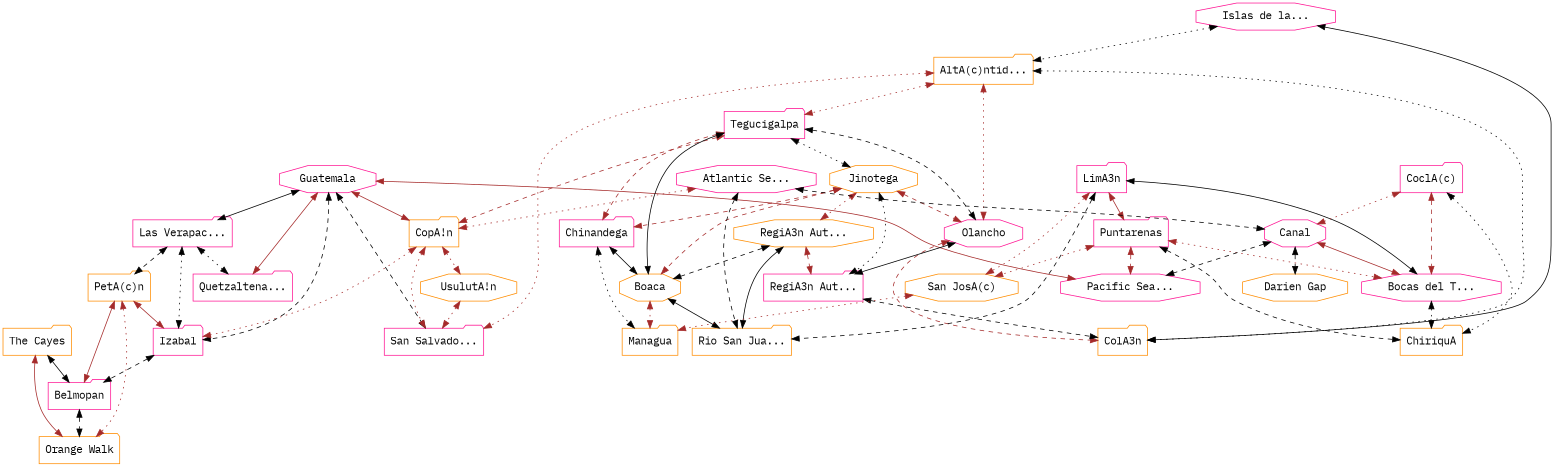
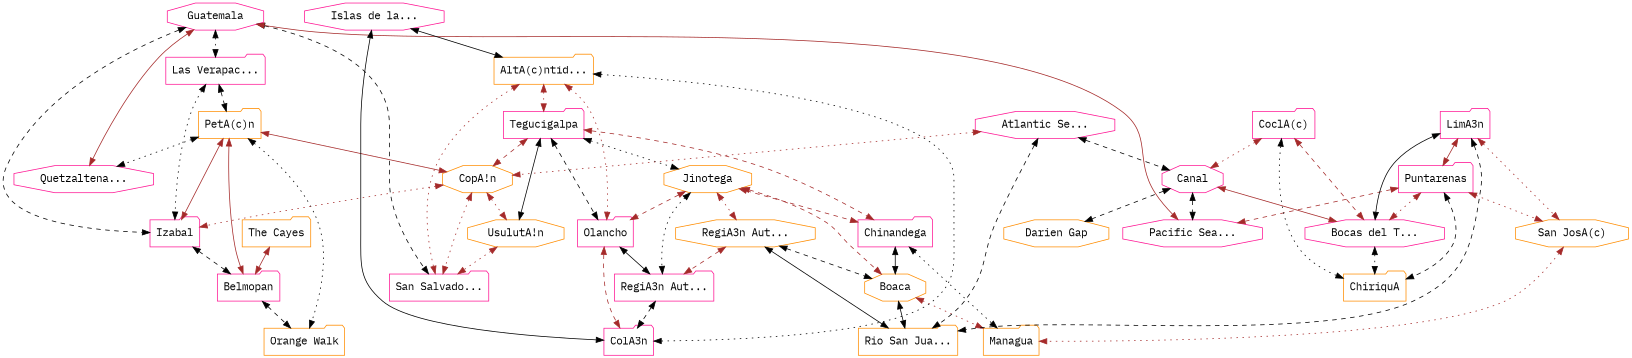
  graph {
    fontname="IBM Plex Mono"
    node [color=deeppink fontname="IBM Plex Mono" shape=folder]
    edge [color=brown dir=both fontname="IBM Plex Mono" style=dotted]
    n1 [color=darkorange label="Orange Walk"]
    n2 [color=darkorange label="The Cayes"]
    n3 [label=Belmopan]
    n4 [color=darkorange label="PetA(c)n"]
    n5 [label=Izabal]
    n6 [label="Las Verapac..."]
-   n7 [label="Quetzaltena..."]
+   n7 [label="Quetzaltena..." shape=octagon]
    n8 [label=Guatemala shape=octagon]
    n9 [label="San Salvado..."]
-   n10 [color=darkorange label="CopA!n"]
+   n10 [color=darkorange label="CopA!n" shape=octagon]
    n11 [label="Pacific Sea..." shape=octagon]
    n12 [color=darkorange label="UsulutA!n" shape=octagon]
    n13 [color=darkorange label="AltA(c)ntid..."]
    n14 [label=Tegucigalpa]
-   n15 [label=Olancho shape=octagon]
-   n16 [color=darkorange label=ColA3n]
+   n15 [label=Olancho]
+   n16 [label=ColA3n]
    n17 [color=darkorange label=Jinotega shape=octagon]
    n18 [label=Chinandega]
    n19 [label="RegiA3n Aut..."]
    n20 [label="Islas de la..." shape=octagon]
    n21 [color=darkorange label=Boaca shape=octagon]
    n22 [color=darkorange label="RegiA3n Aut..." shape=octagon]
    n23 [color=darkorange label=Managua]
    n24 [color=darkorange label="Rio San Jua..."]
    n25 [color=darkorange label="San JosA(c)" shape=octagon]
    n26 [label=Puntarenas]
    n27 [color=darkorange label=ChiriquA]
    n28 [label="Bocas del T..." shape=octagon]
    n29 [label=LimA3n]
    n30 [label="CoclA(c)"]
    n31 [label=Canal shape=octagon]
    n32 [color=darkorange label="Darien Gap" shape=octagon]
    n33 [label="Atlantic Se..." shape=octagon]
-   n2 -- n1 [style=solid]
-   n2 -- n3 [color=black style=solid]
+   n2 -- n3 [style=solid]
    n3 -- n1 [color=black style=dashed]
-   n4 -- n1
+   n4 -- n1 [color=black]
    n4 -- n3 [style=solid]
    n4 -- n5 [style=solid]
    n5 -- n3 [color=black style=dashed]
    n6 -- n4 [color=black style=dashed]
    n6 -- n5 [color=black]
-   n6 -- n7 [color=black]
+   n4 -- n7 [color=black]
    n8 -- n5 [color=black style=dashed]
-   n8 -- n6 [color=black style=solid]
+   n8 -- n6 [color=black]
    n8 -- n7 [style=solid]
    n8 -- n9 [color=black style=dashed]
-   n8 -- n10 [style=solid]
+   n4 -- n10 [style=solid]
    n8 -- n11 [style=solid]
    n10 -- n5
    n10 -- n9
    n10 -- n12
    n12 -- n9
    n13 -- n9
    n13 -- n14
    n13 -- n15
    n13 -- n16 [color=black]
    n14 -- n10 [style=dashed]
-   n14 -- n21 [color=black style=solid]
+   n14 -- n12 [color=black style=solid]
    n14 -- n15 [color=black style=dashed]
    n14 -- n17 [color=black]
    n14 -- n18 [style=dashed]
    n15 -- n16 [style=dashed]
    n15 -- n19 [color=black style=solid]
    n17 -- n15 [style=dashed]
    n17 -- n18 [style=dashed]
    n17 -- n19 [color=black]
    n17 -- n21 [style=dashed]
    n17 -- n22
    n18 -- n21 [color=black style=solid]
    n18 -- n23 [color=black]
    n19 -- n16 [color=black style=dashed]
-   n20 -- n13 [color=black]
+   n20 -- n13 [color=black style=solid]
    n20 -- n16 [color=black style=solid]
    n21 -- n23
    n21 -- n24 [color=black style=solid]
    n22 -- n19 [style=dashed]
    n22 -- n21 [color=black style=dashed]
    n22 -- n24 [color=black style=solid]
    n25 -- n23
    n26 -- n11 [style=dashed]
    n26 -- n25
    n26 -- n27 [color=black style=dashed]
    n26 -- n28
    n28 -- n27 [color=black]
    n29 -- n24 [color=black style=dashed]
    n29 -- n25
    n29 -- n26 [style=solid]
    n29 -- n28 [color=black style=solid]
    n30 -- n27 [color=black]
    n30 -- n28 [style=dashed]
    n30 -- n31
    n31 -- n11 [color=black style=dashed]
    n31 -- n28 [style=solid]
    n31 -- n32 [color=black style=dashed]
    n33 -- n10
    n33 -- n24 [color=black style=dashed]
    n33 -- n31 [color=black style=dashed]
  }
